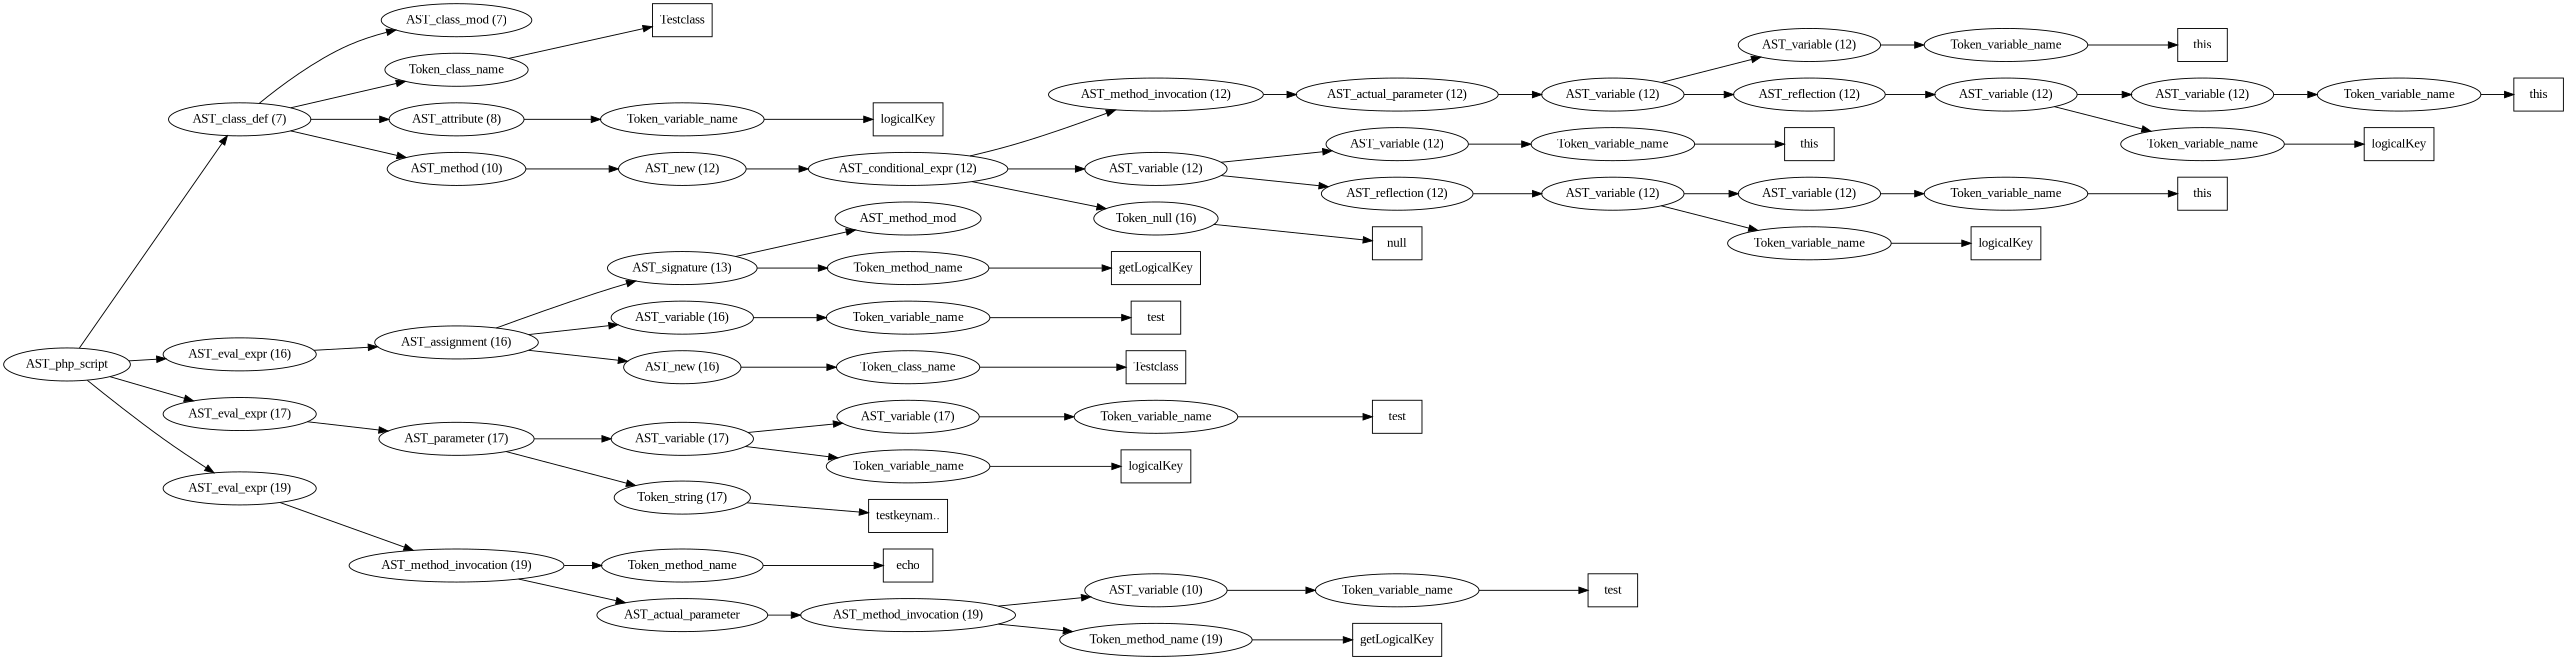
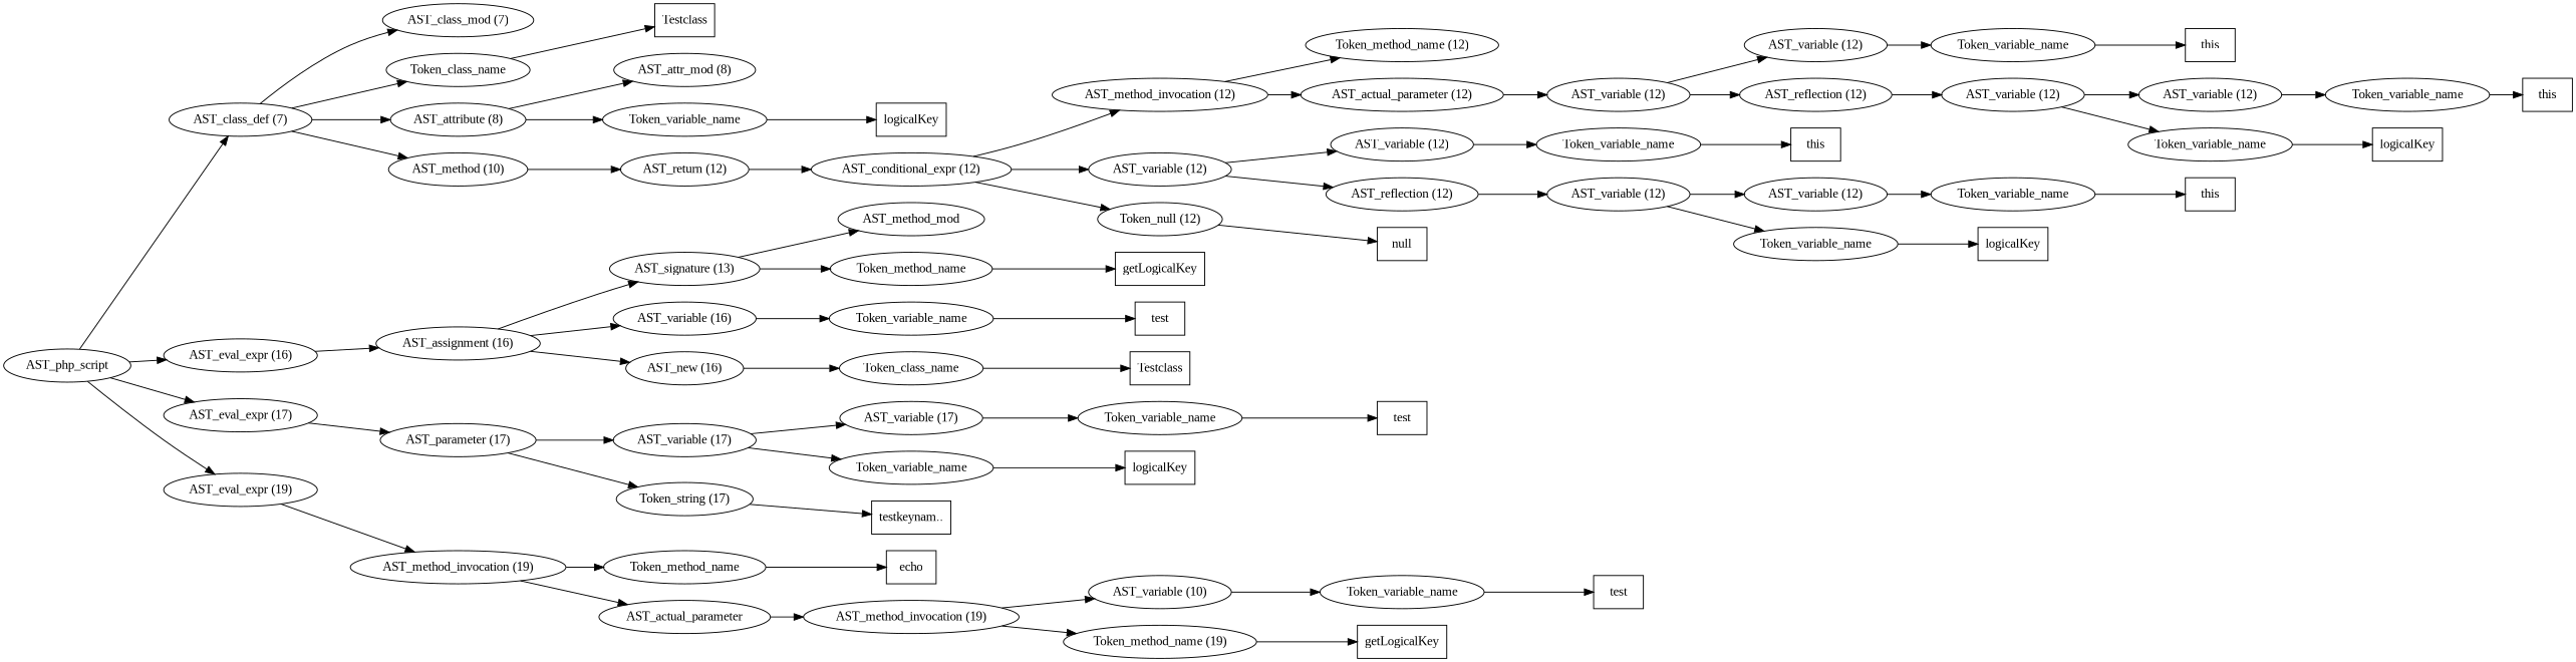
  digraph {
    fontname="Liberation Serif"
    rankdir=LR
    node [fontname="Liberation Serif"]
    edge [fontname="Liberation Serif"]
    n1 [label=AST_php_script]
    n2 [label="AST_class_def (7)"]
    n3 [label="AST_eval_expr (16)"]
    n4 [label="AST_eval_expr (17)"]
    n5 [label="AST_eval_expr (19)"]
    n6 [label="AST_class_mod (7)"]
    n7 [label=Token_class_name]
    n8 [label="AST_attribute (8)"]
    n9 [label="AST_method (10)"]
    n10 [label="AST_assignment (16)"]
    n11 [label="AST_parameter (17)"]
    n12 [label="AST_method_invocation (19)"]
    n13 [label=Testclass shape=box]
+   n14 [label="AST_attr_mod (8)"]
    n15 [label=Token_variable_name]
-   n16 [label="AST_new (12)"]
+   n16 [label="AST_return (12)"]
    n17 [label=logicalKey shape=box]
    n18 [label="AST_signature (13)"]
    n19 [label=AST_method_mod]
    n20 [label=Token_method_name]
    n21 [label="AST_conditional_expr (12)"]
    n22 [label=getLogicalKey shape=box]
    n23 [label="AST_method_invocation (12)"]
    n24 [label="AST_variable (12)"]
-   n25 [label="Token_null (16)"]
+   n25 [label="Token_null (12)"]
+   n26 [label="Token_method_name (12)"]
    n27 [label="AST_actual_parameter (12)"]
    n28 [label="AST_variable (12)"]
    n29 [label="AST_reflection (12)"]
    n30 [label=null shape=box]
    n31 [label="AST_variable (12)"]
    n32 [label="AST_variable (12)"]
    n33 [label="AST_reflection (12)"]
    n34 [label=Token_variable_name]
    n35 [label="AST_variable (12)"]
    n36 [label=this shape=box]
    n37 [label="AST_variable (12)"]
    n38 [label=Token_variable_name]
    n39 [label=Token_variable_name]
    n40 [label=logicalKey shape=box]
    n41 [label=this shape=box]
    n42 [label=Token_variable_name]
    n43 [label="AST_variable (12)"]
    n44 [label=this shape=box]
    n45 [label="AST_variable (12)"]
    n46 [label=Token_variable_name]
    n47 [label=Token_variable_name]
    n48 [label=logicalKey shape=box]
    n49 [label=this shape=box]
    n50 [label="AST_variable (16)"]
    n51 [label="AST_new (16)"]
    n52 [label=Token_variable_name]
    n53 [label=Token_class_name]
    n54 [label=test shape=box]
    n55 [label=Testclass shape=box]
    n56 [label="AST_variable (17)"]
    n57 [label="Token_string (17)"]
    n58 [label="AST_variable (17)"]
    n59 [label=Token_variable_name]
    n60 [label="testkeynam.." shape=box]
    n61 [label=Token_variable_name]
    n62 [label=logicalKey shape=box]
    n63 [label=test shape=box]
    n64 [label=Token_method_name]
    n65 [label=AST_actual_parameter]
    n66 [label=echo shape=box]
    n67 [label="AST_method_invocation (19)"]
    n68 [label="AST_variable (10)"]
    n69 [label="Token_method_name (19)"]
    n70 [label=Token_variable_name]
    n71 [label=getLogicalKey shape=box]
    n72 [label=test shape=box]
    n1 -> n2
    n1 -> n3
    n1 -> n4
    n1 -> n5
    n2 -> n6
    n2 -> n7
    n2 -> n8
    n2 -> n9
    n3 -> n10
    n4 -> n11
    n5 -> n12
    n7 -> n13
+   n8 -> n14
    n8 -> n15
    n9 -> n16
    n10 -> n18
    n10 -> n50
    n10 -> n51
    n11 -> n56
    n11 -> n57
    n12 -> n64
    n12 -> n65
    n15 -> n17
    n16 -> n21
    n18 -> n19
    n18 -> n20
    n20 -> n22
    n21 -> n23
    n21 -> n24
    n21 -> n25
+   n23 -> n26
    n23 -> n27
    n24 -> n28
    n24 -> n29
    n25 -> n30
    n27 -> n31
    n28 -> n42
    n29 -> n43
    n31 -> n32
    n31 -> n33
    n32 -> n34
    n33 -> n35
    n34 -> n36
    n35 -> n37
    n35 -> n38
    n37 -> n39
    n38 -> n40
    n39 -> n41
    n42 -> n44
    n43 -> n45
    n43 -> n46
    n45 -> n47
    n46 -> n48
    n47 -> n49
    n50 -> n52
    n51 -> n53
    n52 -> n54
    n53 -> n55
    n56 -> n58
    n56 -> n59
    n57 -> n60
    n58 -> n61
    n59 -> n62
    n61 -> n63
    n64 -> n66
    n65 -> n67
    n67 -> n68
    n67 -> n69
    n68 -> n70
    n69 -> n71
    n70 -> n72
  }
